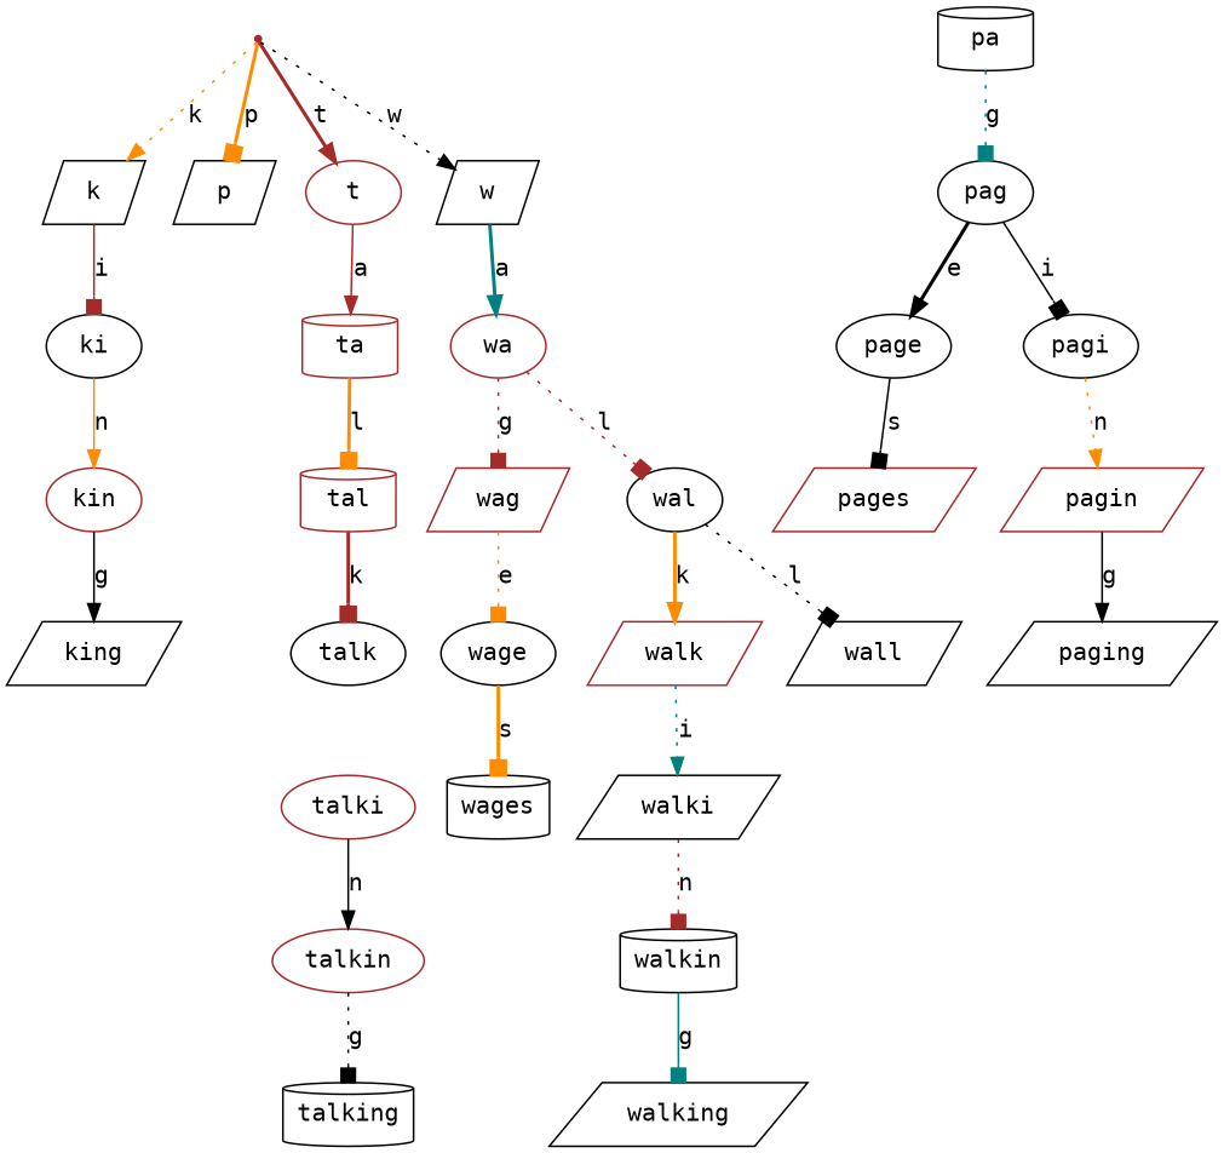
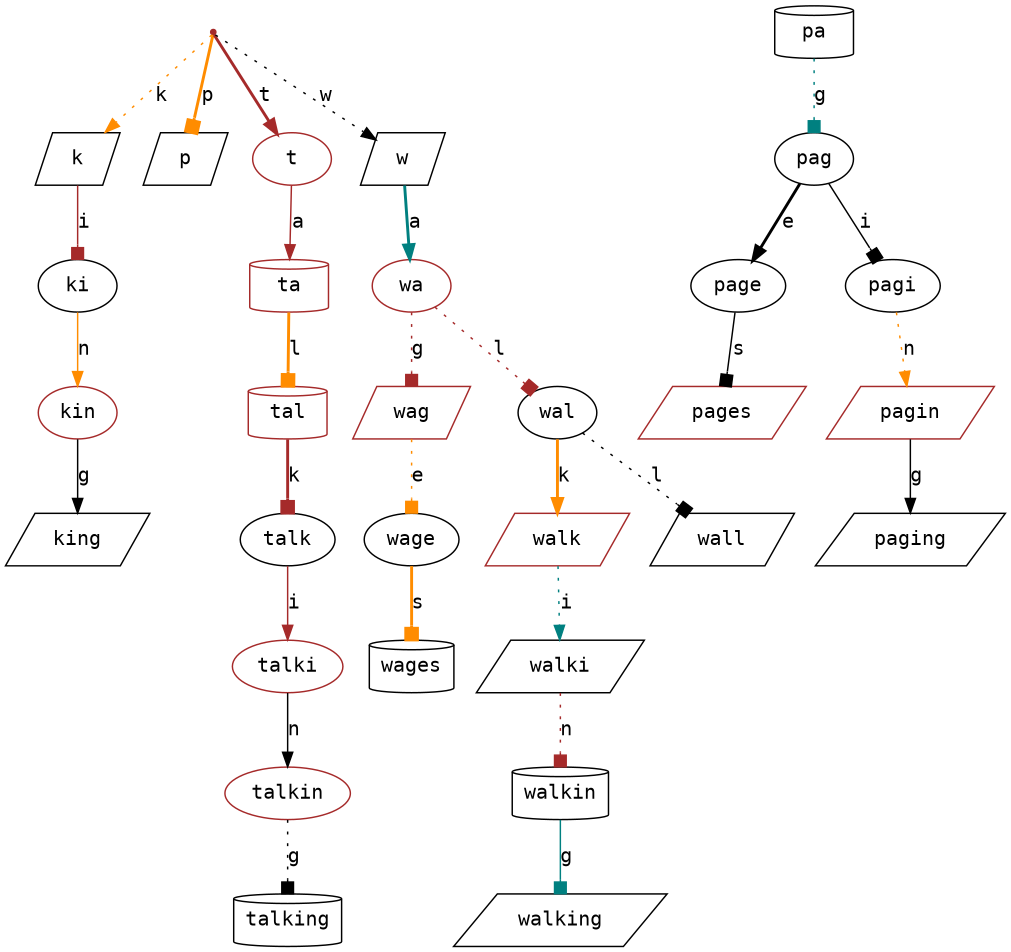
  digraph {
    fixedsize=true
    fontname="DejaVu Sans Mono"
    node [color=black fontname="DejaVu Sans Mono" shape=parallelogram]
    edge [arrowhead=box color=black fontname="DejaVu Sans Mono" style=dotted]
    _root_ [color=brown shape=point]
    k
    p
    t [color=brown shape=ellipse]
    w
    ki [shape=ellipse]
    ta [color=brown shape=cylinder]
    wa [color=brown shape=ellipse]
    kin [color=brown shape=ellipse]
    king
    pa [shape=cylinder]
    pag [shape=ellipse]
    page [shape=ellipse]
    pagi [shape=ellipse]
    pages [color=brown]
    pagin [color=brown]
    paging
    tal [color=brown shape=cylinder]
    talk [shape=ellipse]
    talki [color=brown shape=ellipse]
    talkin [color=brown shape=ellipse]
    talking [shape=cylinder]
    wag [color=brown]
    wal [shape=ellipse]
    wage [shape=ellipse]
    walk [color=brown]
    wall
    wages [shape=cylinder]
    walki
    walkin [shape=cylinder]
    walking
    _root_ -> k [arrowhead=normal color=darkorange label=k]
    _root_ -> p [color=darkorange label=p style=bold]
    _root_ -> t [arrowhead=normal color=brown label=t style=bold]
    _root_ -> w [arrowhead=normal label=w]
    k -> ki [color=brown label=i style=solid]
    t -> ta [arrowhead=normal color=brown label=a style=solid]
    w -> wa [arrowhead=normal color=teal label=a style=bold]
    ki -> kin [arrowhead=normal color=darkorange label=n style=solid]
    ta -> tal [color=darkorange label=l style=bold]
    wa -> wag [color=brown label=g]
    wa -> wal [color=brown label=l]
    kin -> king [arrowhead=normal label=g style=solid]
    pa -> pag [color=teal label=g]
    pag -> page [arrowhead=normal label=e style=bold]
    pag -> pagi [label=i style=solid]
    page -> pages [label=s style=solid]
    pagi -> pagin [arrowhead=normal color=darkorange label=n]
    pagin -> paging [arrowhead=normal label=g style=solid]
    tal -> talk [color=brown label=k style=bold]
+   talk -> talki [arrowhead=normal color=brown label=i style=solid]
    talki -> talkin [arrowhead=normal label=n style=solid]
    talkin -> talking [label=g]
    wag -> wage [color=darkorange label=e]
    wal -> walk [arrowhead=normal color=darkorange label=k style=bold]
    wal -> wall [label=l]
    wage -> wages [color=darkorange label=s style=bold]
    walk -> walki [arrowhead=normal color=teal label=i]
    walki -> walkin [color=brown label=n]
    walkin -> walking [color=teal label=g style=solid]
  }
